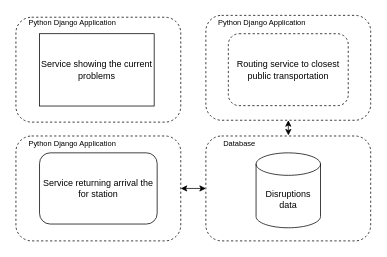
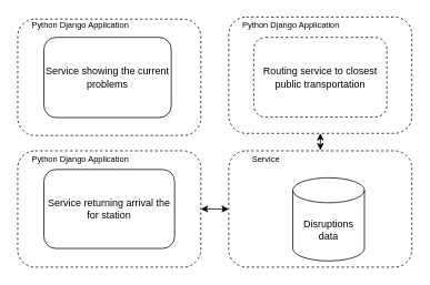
  <mxCell id="0" />
  <mxCell id="1" parent="0" />
  <mxCell id="2" value="" style="rounded=1;whiteSpace=wrap;html=1;dashed=1;" vertex="1" parent="1"><mxGeometry x="274" y="181" width="220" height="140" as="geometry" /></mxCell>
  <mxCell id="3" value="" style="rounded=1;whiteSpace=wrap;html=1;dashed=1;" vertex="1" parent="1"><mxGeometry x="20.5" y="181" width="220" height="140" as="geometry" /></mxCell>
  <mxCell id="4" value="" style="rounded=1;whiteSpace=wrap;html=1;dashed=1;" vertex="1" parent="1"><mxGeometry x="20.5" y="22.5" width="220" height="140" as="geometry" /></mxCell>
- <mxCell id="5" value="Service showing the current problems" style="whiteSpace=wrap;html=1;rounded=0;" parent="1" vertex="1"><mxGeometry x="52" y="44.5" width="153" height="96.5" as="geometry" /></mxCell>
+ <mxCell id="5" value="Service showing the current problems" style="rounded=1;whiteSpace=wrap;html=1;" parent="1" vertex="1"><mxGeometry x="52" y="44.5" width="153" height="96.5" as="geometry" /></mxCell>
  <mxCell id="6" value="Service returning arrival the for station" style="rounded=1;whiteSpace=wrap;html=1;" parent="1" vertex="1"><mxGeometry x="52" y="203.5" width="157" height="95" as="geometry" /></mxCell>
- <mxCell id="7" value="Disruptions data" style="shape=cylinder3;whiteSpace=wrap;html=1;boundedLbl=1;backgroundOutline=1;size=15;" parent="1" vertex="1"><mxGeometry x="341" y="203.5" width="86" height="100" as="geometry" /></mxCell>
+ <mxCell id="7" value="Disruptions data" style="shape=cylinder3;whiteSpace=wrap;html=1;boundedLbl=1;backgroundOutline=1;size=15;" parent="1" vertex="1"><mxGeometry x="351" y="213.5" width="86" height="100" as="geometry" /></mxCell>
  <mxCell id="8" value="" style="rounded=1;whiteSpace=wrap;html=1;dashed=1;" parent="1" vertex="1"><mxGeometry x="274" y="20" width="220" height="140" as="geometry" /></mxCell>
  <mxCell id="9" value="Routing service to closest public transportation" style="rounded=1;whiteSpace=wrap;html=1;dashed=1;" parent="1" vertex="1"><mxGeometry x="304" y="44.5" width="160" height="96" as="geometry" /></mxCell>
  <mxCell id="10" value="Python Django Application" style="text;html=1;align=center;verticalAlign=middle;whiteSpace=wrap;rounded=0;fontSize=10;" parent="1" vertex="1"><mxGeometry x="284" y="20" width="130" height="20" as="geometry" /></mxCell>
  <mxCell id="11" value="Python Django Application" style="text;html=1;align=center;verticalAlign=middle;whiteSpace=wrap;rounded=0;fontSize=10;" parent="1" vertex="1"><mxGeometry x="30.5" y="181" width="130" height="20" as="geometry" /></mxCell>
  <mxCell id="12" value="Python Django Application" style="text;html=1;align=center;verticalAlign=middle;whiteSpace=wrap;rounded=0;fontSize=10;" parent="1" vertex="1"><mxGeometry x="30.5" y="20" width="130" height="20" as="geometry" /></mxCell>
- <mxCell id="13" value="Database" style="text;html=1;align=center;verticalAlign=middle;whiteSpace=wrap;rounded=0;fontSize=10;" vertex="1" parent="1"><mxGeometry x="250" y="181" width="138" height="20" as="geometry" /></mxCell>
+ <mxCell id="13" value="Service" style="text;html=1;align=center;verticalAlign=middle;whiteSpace=wrap;rounded=0;fontSize=10;" vertex="1" parent="1"><mxGeometry x="250" y="181" width="138" height="20" as="geometry" /></mxCell>
  <mxCell id="14" value="" style="endArrow=classic;startArrow=classic;html=1;rounded=0;entryX=0;entryY=0.5;entryDx=0;entryDy=0;exitX=1;exitY=0.5;exitDx=0;exitDy=0;" edge="1" parent="1" source="3" target="2"><mxGeometry width="50" height="50" relative="1" as="geometry"><mxPoint x="215" y="271" as="sourcePoint" /><mxPoint x="265" y="221" as="targetPoint" /></mxGeometry></mxCell>
  <mxCell id="15" value="" style="endArrow=classic;startArrow=classic;html=1;rounded=0;exitX=0.5;exitY=1;exitDx=0;exitDy=0;entryX=0.972;entryY=-0.038;entryDx=0;entryDy=0;entryPerimeter=0;" edge="1" parent="1" source="8" target="13"><mxGeometry width="50" height="50" relative="1" as="geometry"><mxPoint x="251" y="261" as="sourcePoint" /><mxPoint x="385" y="181" as="targetPoint" /></mxGeometry></mxCell>
